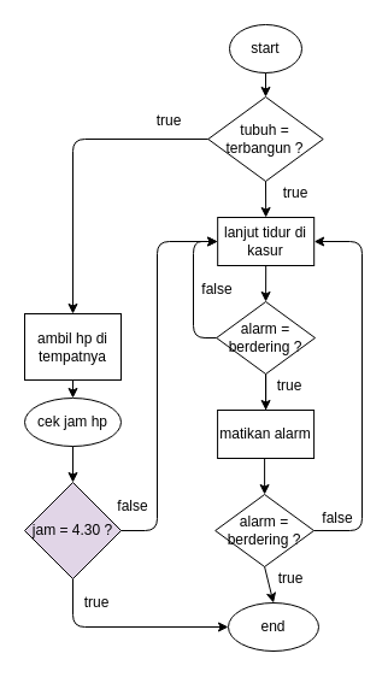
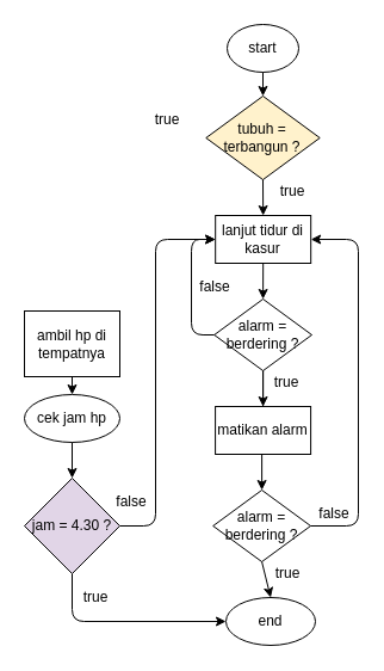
  <mxCell id="0" />
  <mxCell id="1" parent="0" />
  <mxCell id="2" value="start" style="ellipse;whiteSpace=wrap;html=1;" vertex="1" parent="1"><mxGeometry x="190" y="20" width="60" height="40" as="geometry" /></mxCell>
  <mxCell id="3" value="end" style="ellipse;whiteSpace=wrap;html=1;" vertex="1" parent="1"><mxGeometry x="189" y="500" width="75" height="40" as="geometry" /></mxCell>
  <mxCell id="4" value="" style="edgeStyle=orthogonalEdgeStyle;rounded=0;orthogonalLoop=1;jettySize=auto;html=1;" edge="1" parent="1" source="5" target="6"><mxGeometry relative="1" as="geometry" /></mxCell>
  <mxCell id="5" value="alarm = berdering ?" style="rhombus;whiteSpace=wrap;html=1;" vertex="1" parent="1"><mxGeometry x="179.18" y="250" width="81.82" height="60" as="geometry" /></mxCell>
  <mxCell id="6" value="alarm = berdering ?" style="rhombus;whiteSpace=wrap;html=1;" vertex="1" parent="1"><mxGeometry x="178.18" y="410" width="81.82" height="60" as="geometry" /></mxCell>
  <mxCell id="7" value="" style="endArrow=classic;html=1;exitX=0.5;exitY=1;exitDx=0;exitDy=0;entryX=0.5;entryY=0;entryDx=0;entryDy=0;" edge="1" parent="1" source="2" target="20"><mxGeometry width="50" height="50" relative="1" as="geometry"><mxPoint x="240" y="320" as="sourcePoint" /><mxPoint x="290" y="270" as="targetPoint" /></mxGeometry></mxCell>
  <mxCell id="8" value="" style="endArrow=classic;html=1;exitX=0.5;exitY=1;exitDx=0;exitDy=0;entryX=0.5;entryY=0;entryDx=0;entryDy=0;" edge="1" parent="1" source="5" target="19"><mxGeometry width="50" height="50" relative="1" as="geometry"><mxPoint x="330" y="335" as="sourcePoint" /><mxPoint x="219" y="315" as="targetPoint" /></mxGeometry></mxCell>
  <mxCell id="9" value="true" style="text;html=1;strokeColor=none;fillColor=none;align=center;verticalAlign=middle;whiteSpace=wrap;rounded=0;" vertex="1" parent="1"><mxGeometry x="220" y="310" width="40" height="20" as="geometry" /></mxCell>
  <mxCell id="10" value="ambil hp di tempatnya" style="rounded=0;whiteSpace=wrap;html=1;" vertex="1" parent="1"><mxGeometry x="20" y="260" width="80" height="55" as="geometry" /></mxCell>
  <mxCell id="11" value="" style="endArrow=classic;html=1;exitX=0.5;exitY=1;exitDx=0;exitDy=0;entryX=0.5;entryY=0;entryDx=0;entryDy=0;" edge="1" parent="1" source="10" target="12"><mxGeometry width="50" height="50" relative="1" as="geometry"><mxPoint x="179.09" y="260" as="sourcePoint" /><mxPoint x="60" y="340" as="targetPoint" /></mxGeometry></mxCell>
  <mxCell id="12" value="cek jam hp" style="ellipse;whiteSpace=wrap;html=1;" vertex="1" parent="1"><mxGeometry x="20" y="330" width="80" height="40" as="geometry" /></mxCell>
  <mxCell id="13" value="jam = 4.30 ?" style="rhombus;whiteSpace=wrap;html=1;fillColor=#e1d5e7;" vertex="1" parent="1"><mxGeometry x="20" y="400" width="80" height="80" as="geometry" /></mxCell>
  <mxCell id="14" value="" style="endArrow=classic;html=1;exitX=0.5;exitY=1;exitDx=0;exitDy=0;entryX=0.5;entryY=0;entryDx=0;entryDy=0;" edge="1" parent="1" source="12" target="13"><mxGeometry width="50" height="50" relative="1" as="geometry"><mxPoint x="70" y="310" as="sourcePoint" /><mxPoint x="70" y="340" as="targetPoint" /></mxGeometry></mxCell>
  <mxCell id="15" value="" style="endArrow=classic;html=1;exitX=0.5;exitY=1;exitDx=0;exitDy=0;entryX=0;entryY=0.5;entryDx=0;entryDy=0;" edge="1" parent="1" source="13" target="3"><mxGeometry width="50" height="50" relative="1" as="geometry"><mxPoint x="229.09" y="160" as="sourcePoint" /><mxPoint x="110" y="410" as="targetPoint" /><Array as="points"><mxPoint x="60" y="520" /></Array></mxGeometry></mxCell>
  <mxCell id="16" value="true" style="text;html=1;strokeColor=none;fillColor=none;align=center;verticalAlign=middle;whiteSpace=wrap;rounded=0;" vertex="1" parent="1"><mxGeometry x="60" y="490" width="40" height="20" as="geometry" /></mxCell>
  <mxCell id="17" value="" style="endArrow=classic;html=1;exitX=1;exitY=0.5;exitDx=0;exitDy=0;entryX=0;entryY=0.5;entryDx=0;entryDy=0;" edge="1" parent="1" source="13" target="23"><mxGeometry width="50" height="50" relative="1" as="geometry"><mxPoint x="-70" y="380" as="sourcePoint" /><mxPoint x="-20" y="330" as="targetPoint" /><Array as="points"><mxPoint x="130" y="440" /><mxPoint x="130" y="200" /></Array></mxGeometry></mxCell>
  <mxCell id="18" value="false" style="text;html=1;strokeColor=none;fillColor=none;align=center;verticalAlign=middle;whiteSpace=wrap;rounded=0;" vertex="1" parent="1"><mxGeometry x="160" y="230" width="40" height="20" as="geometry" /></mxCell>
  <mxCell id="19" value="matikan alarm" style="rounded=0;whiteSpace=wrap;html=1;" vertex="1" parent="1"><mxGeometry x="180.09" y="340" width="80" height="40" as="geometry" /></mxCell>
- <mxCell id="20" value="tubuh = terbangun ?" style="rhombus;whiteSpace=wrap;html=1;" vertex="1" parent="1"><mxGeometry x="172.27" y="80" width="95.46" height="70" as="geometry" /></mxCell>
- <mxCell id="21" value="" style="endArrow=classic;html=1;exitX=0;exitY=0.5;exitDx=0;exitDy=0;entryX=0.5;entryY=0;entryDx=0;entryDy=0;" edge="1" parent="1" source="20" target="10"><mxGeometry width="50" height="50" relative="1" as="geometry"><mxPoint x="120" y="90" as="sourcePoint" /><mxPoint x="120" y="140" as="targetPoint" /><Array as="points"><mxPoint x="60" y="115" /></Array></mxGeometry></mxCell>
+ <mxCell id="20" value="tubuh = terbangun ?" style="rhombus;whiteSpace=wrap;html=1;fillColor=#fff2cc;" vertex="1" parent="1"><mxGeometry x="172.27" y="80" width="95.46" height="70" as="geometry" /></mxCell>
  <mxCell id="22" value="true" style="text;html=1;strokeColor=none;fillColor=none;align=center;verticalAlign=middle;whiteSpace=wrap;rounded=0;" vertex="1" parent="1"><mxGeometry x="120" y="90" width="40" height="20" as="geometry" /></mxCell>
  <mxCell id="23" value="lanjut tidur di kasur" style="rounded=0;whiteSpace=wrap;html=1;" vertex="1" parent="1"><mxGeometry x="180.18" y="180" width="80" height="40" as="geometry" /></mxCell>
  <mxCell id="24" value="" style="endArrow=classic;html=1;exitX=0.5;exitY=1;exitDx=0;exitDy=0;entryX=0.5;entryY=0;entryDx=0;entryDy=0;" edge="1" parent="1" source="20" target="23"><mxGeometry width="50" height="50" relative="1" as="geometry"><mxPoint x="400" y="200" as="sourcePoint" /><mxPoint x="450" y="150" as="targetPoint" /></mxGeometry></mxCell>
  <mxCell id="25" value="true" style="text;html=1;strokeColor=none;fillColor=none;align=center;verticalAlign=middle;whiteSpace=wrap;rounded=0;" vertex="1" parent="1"><mxGeometry x="225" y="150" width="40" height="20" as="geometry" /></mxCell>
  <mxCell id="26" value="" style="endArrow=classic;html=1;entryX=0.5;entryY=0;entryDx=0;entryDy=0;exitX=0.5;exitY=1;exitDx=0;exitDy=0;" edge="1" parent="1" source="23" target="5"><mxGeometry width="50" height="50" relative="1" as="geometry"><mxPoint x="390" y="260" as="sourcePoint" /><mxPoint x="470" y="290" as="targetPoint" /></mxGeometry></mxCell>
  <mxCell id="27" value="" style="endArrow=classic;html=1;exitX=0.5;exitY=1;exitDx=0;exitDy=0;entryX=0.5;entryY=0;entryDx=0;entryDy=0;" edge="1" parent="1" source="6" target="3"><mxGeometry width="50" height="50" relative="1" as="geometry"><mxPoint x="520" y="390" as="sourcePoint" /><mxPoint x="570" y="340" as="targetPoint" /></mxGeometry></mxCell>
  <mxCell id="28" value="true" style="text;html=1;strokeColor=none;fillColor=none;align=center;verticalAlign=middle;whiteSpace=wrap;rounded=0;" vertex="1" parent="1"><mxGeometry x="221" y="470" width="40" height="20" as="geometry" /></mxCell>
  <mxCell id="29" value="" style="endArrow=classic;html=1;exitX=1;exitY=0.5;exitDx=0;exitDy=0;entryX=1;entryY=0.5;entryDx=0;entryDy=0;" edge="1" parent="1" source="6" target="23"><mxGeometry width="50" height="50" relative="1" as="geometry"><mxPoint x="400" y="420" as="sourcePoint" /><mxPoint x="360" y="230" as="targetPoint" /><Array as="points"><mxPoint x="300" y="440" /><mxPoint x="300" y="200" /></Array></mxGeometry></mxCell>
  <mxCell id="30" value="" style="endArrow=classic;html=1;exitX=0;exitY=0.5;exitDx=0;exitDy=0;" edge="1" parent="1" source="5"><mxGeometry width="50" height="50" relative="1" as="geometry"><mxPoint x="160" y="300" as="sourcePoint" /><mxPoint x="180" y="200" as="targetPoint" /><Array as="points"><mxPoint x="160" y="280" /><mxPoint x="160" y="200" /></Array></mxGeometry></mxCell>
  <mxCell id="31" value="false" style="text;html=1;strokeColor=none;fillColor=none;align=center;verticalAlign=middle;whiteSpace=wrap;rounded=0;" vertex="1" parent="1"><mxGeometry x="90" y="410" width="40" height="20" as="geometry" /></mxCell>
  <mxCell id="32" value="false" style="text;html=1;strokeColor=none;fillColor=none;align=center;verticalAlign=middle;whiteSpace=wrap;rounded=0;" vertex="1" parent="1"><mxGeometry x="260" y="420" width="40" height="20" as="geometry" /></mxCell>
